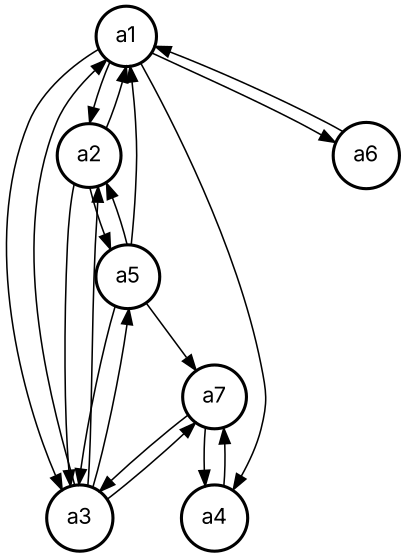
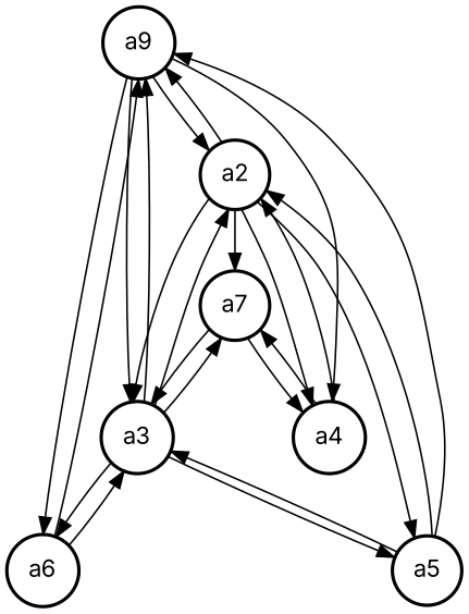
  digraph {
    fontname=Inter
    node [fontname=Inter penwidth=2 shape=circle]
    edge [fontname=Inter fontsize=12]
-   a1
+   a1 [label=a9]
    a2
    a3
    a6
    a4
    a5
    a7
    a1 -> a2
    a1 -> a3
    a1 -> a6
    a1 -> a4
    a2 -> a1
    a2 -> a3
+   a2 -> a4
    a2 -> a5
    a3 -> a1
    a3 -> a2
+   a3 -> a6
    a3 -> a5
    a3 -> a7
    a6 -> a1
+   a6 -> a3
+   a4 -> a2
    a4 -> a7
    a5 -> a1
    a5 -> a2
    a5 -> a3
-   a5 -> a7
+   a2 -> a7
    a7 -> a3
    a7 -> a4
  }
